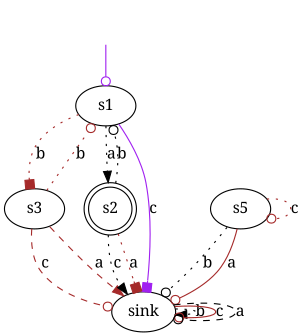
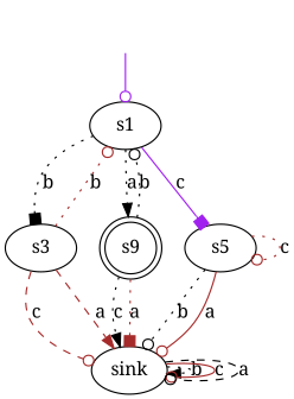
  digraph {
    fontname="Noto Serif"
    node [fontname="Noto Serif"]
    edge [arrowhead=odot color=brown fontname="Noto Serif" style=dotted]
    fake [style=invisible]
    s1 [root=true]
    s3 [shape=ellipse]
-   s2 [shape=doublecircle]
+   s2 [shape=doublecircle label=s9]
    s5
    sink
    fake -> s1 [color=purple style=solid]
-   s1 -> s3 [arrowhead=box label=b]
+   s1 -> s3 [arrowhead=box color=black label=b]
    s1 -> s2 [arrowhead=normal color=black label=a]
-   s1 -> sink [arrowhead=box color=purple label=c style=solid]
+   s1 -> s5 [arrowhead=box color=purple label=c style=solid]
    s3 -> s1 [label=b]
    s3 -> sink [label=c style=dashed]
    s3 -> sink [arrowhead=normal label=a style=dashed]
    s2 -> s1 [color=black label=b]
    s2 -> sink [arrowhead=normal color=black label=c]
    s2 -> sink [arrowhead=box label=a]
    s5 -> s5 [label=c]
    s5 -> sink [color=black label=b]
    s5 -> sink [label=a style=solid]
    sink -> sink [arrowhead=normal color=black label=b]
    sink -> sink [label=c style=solid]
    sink -> sink [color=black label=a style=dashed]
  }
